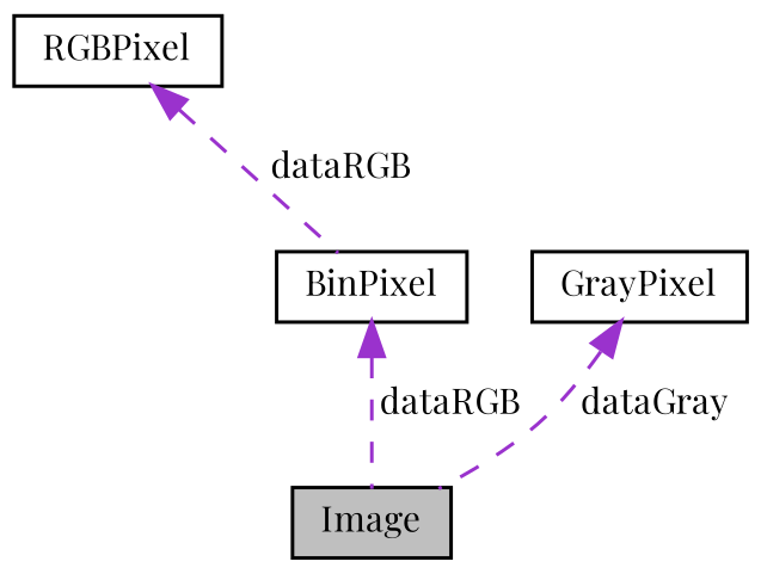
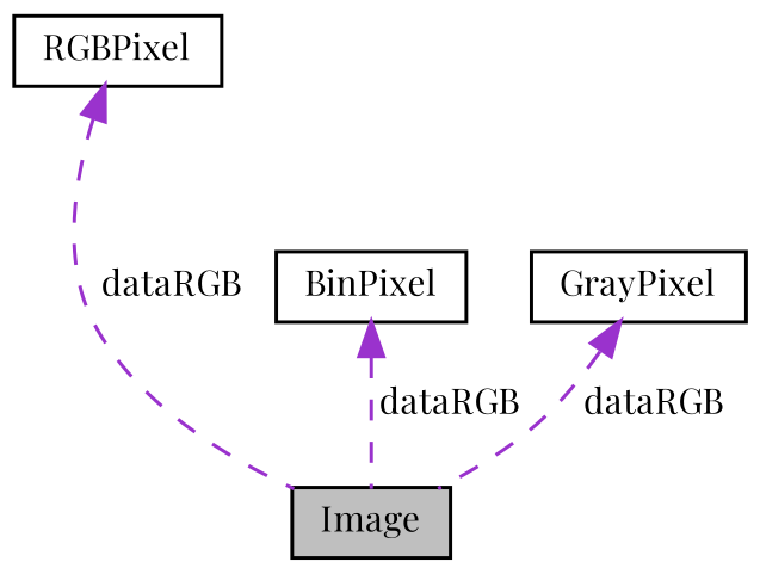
  digraph {
    fontname="Playfair Display"
    node [color=black fillcolor=white fontname="Playfair Display" fontsize=10 shape=record style=filled]
    edge [color=darkorchid3 dir=back fontname="Playfair Display" fontsize=10 labelfontname=Helvetica labelfontsize=10 style=dashed]
    n1 [fillcolor=grey75 fontcolor=black height=0.2 label=Image width=0.4]
    n2 [height=0.2 label=RGBPixel width=0.4]
    n3 [height=0.2 label=GrayPixel width=0.4]
    n4 [height=0.2 label=BinPixel width=0.4]
-   n2 -> n4 [label=" dataRGB"]
-   n3 -> n1 [label=" dataGray"]
+   n2 -> n1 [label=" dataRGB"]
+   n3 -> n1 [label=" dataRGB"]
    n4 -> n1 [label=" dataRGB"]
  }
